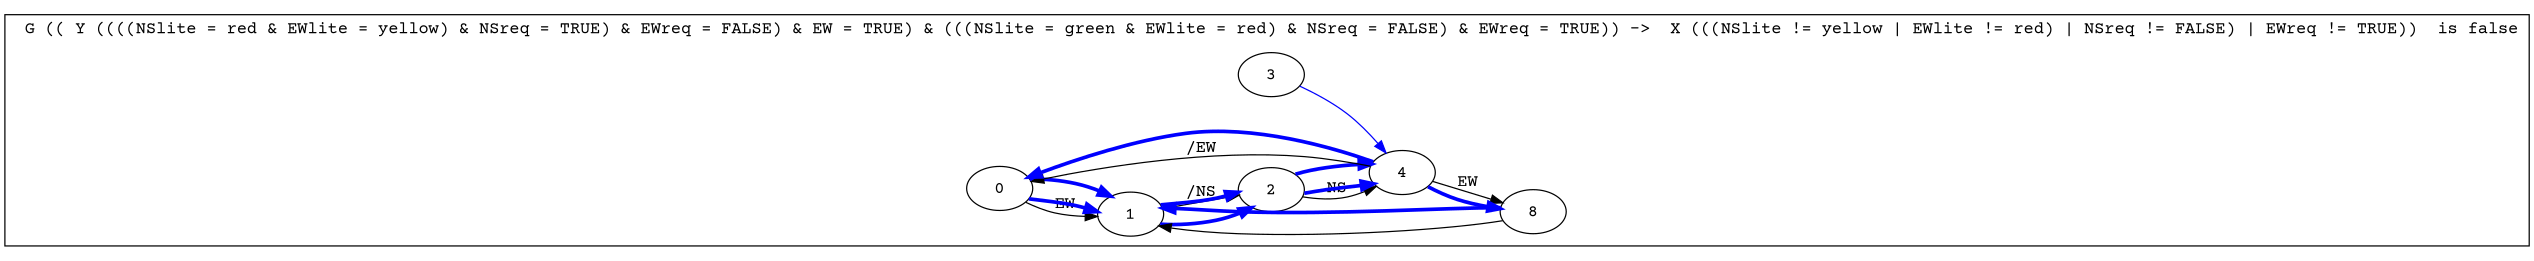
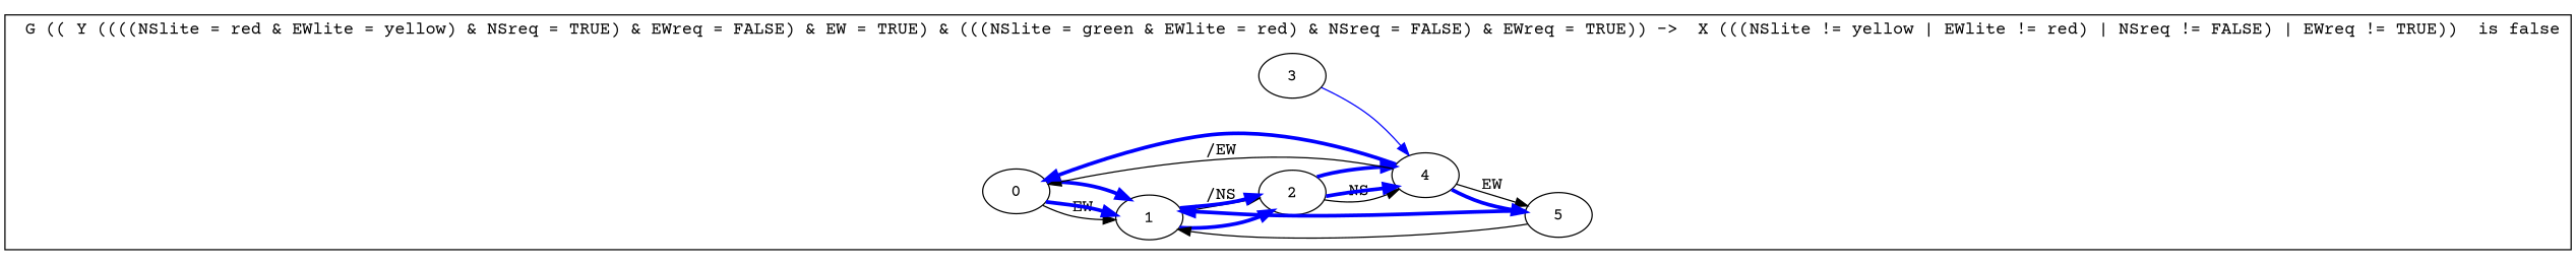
  digraph {
    fontname="Courier Prime"
    rankdir=LR
    node [fontname="Courier Prime"]
    edge [fontname="Courier Prime" color=blue penwidth=3.0]
    0
    1
    2
    3
    4
-   5 [label=8]
+   5
    subgraph cluster_1 {
      label=" G (( Y ((((NSlite = red & EWlite = yellow) & NSreq = TRUE) & EWreq = FALSE) & EW = TRUE) & (((NSlite = green & EWlite = red) & NSreq = FALSE) & EWreq = TRUE)) ->  X (((NSlite != yellow | EWlite != red) | NSreq != FALSE) | EWreq != TRUE))  is false"
      0
      1
      2
      3
      4
      5
    }
    0 -> 1 [label=EW color="" penwidth=""]
    0 -> 1
    0 -> 1
    1 -> 2 [label="/NS" color="" penwidth=""]
    1 -> 2
    1 -> 2
    2 -> 4 [label=NS color="" penwidth=""]
    2 -> 4
    2 -> 4
    3 -> 4 [penwidth=""]
    4 -> 0 [label="/EW" color="" penwidth=""]
    4 -> 0
    4 -> 5 [label=EW color="" penwidth=""]
    4 -> 5
    5 -> 1 [color="" penwidth=""]
    5 -> 1
  }
